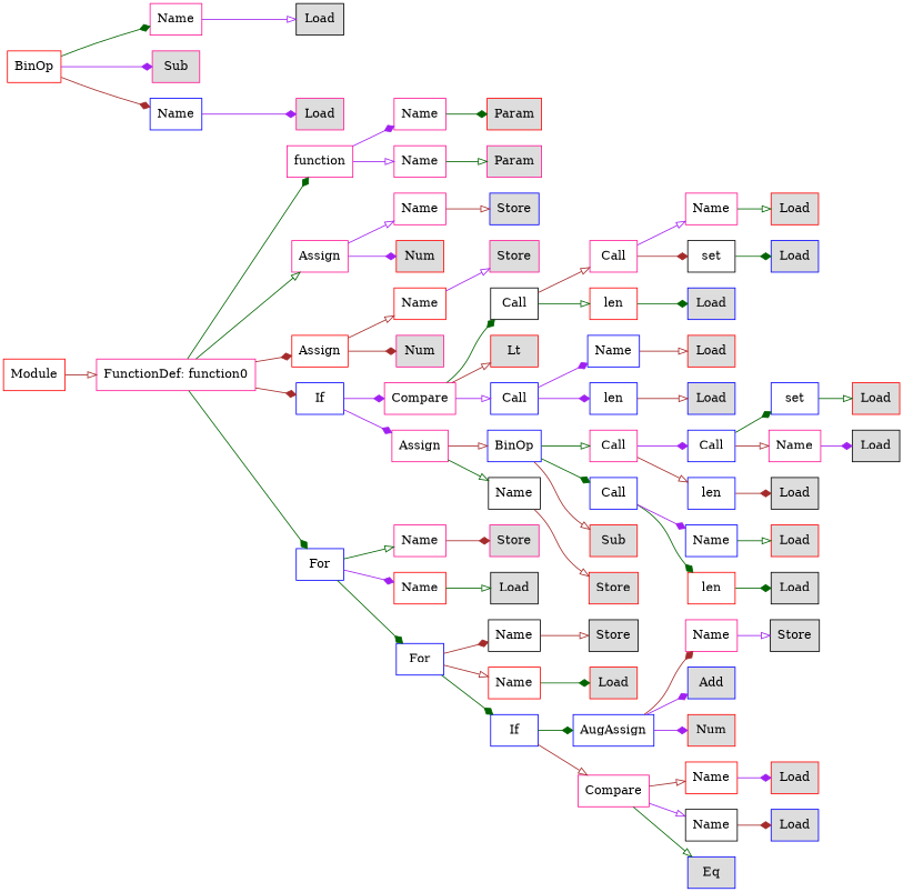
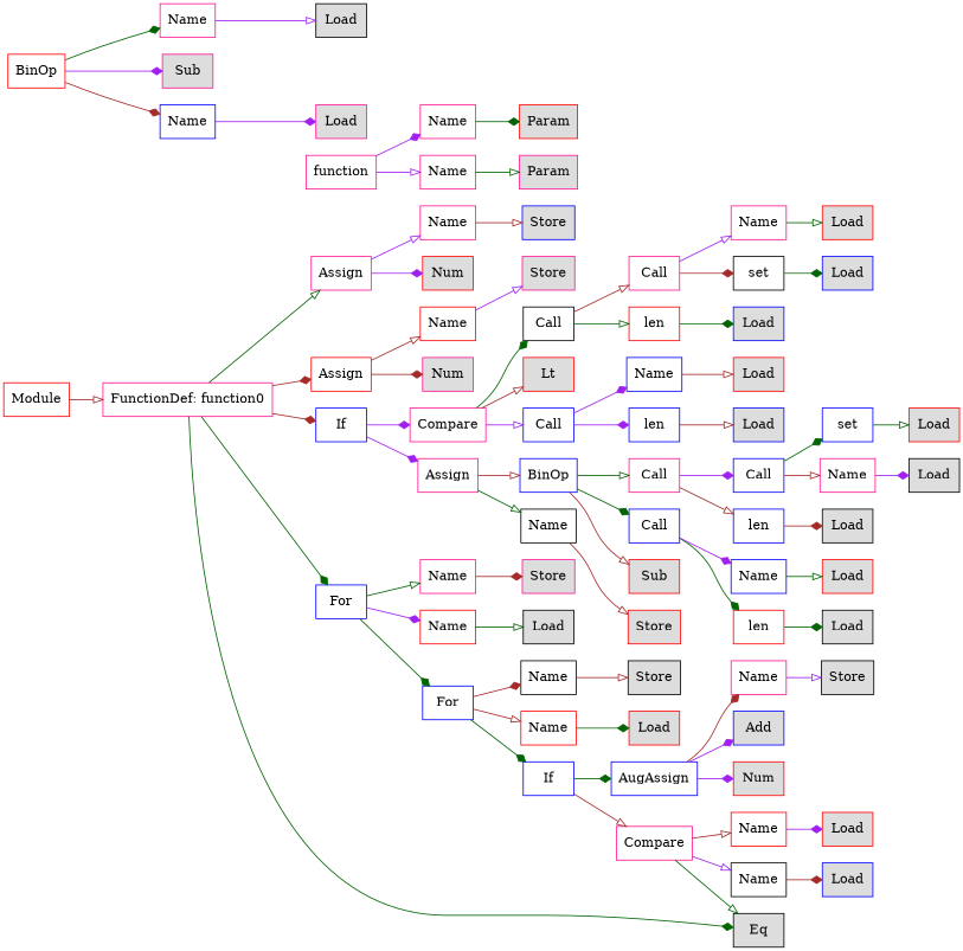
  digraph {
    rankdir=LR
    node [color=deeppink shape=rect]
    edge [arrowhead=diamond color=brown]
    n1 [color=red label=Module]
    n2 [label="FunctionDef: function0"]
    n3 [label=function]
    n4 [label=Assign]
    n5 [color=red label=Assign]
    n6 [color=blue label=If]
    n7 [color=blue label=For]
    n8 [label=Name]
    n9 [label=Name]
    n10 [label=Name]
    n11 [color=red fillcolor="#dddddd" label=Num style=filled]
    n12 [color=red label=Name]
    n13 [fillcolor="#dddddd" label=Num style=filled]
    n14 [label=Compare]
    n15 [label=Assign]
    n16 [label=Name]
    n17 [color=red label=Name]
    n18 [color=blue label=For]
    n19 [color=red fillcolor="#dddddd" label=Param style=filled]
    n20 [fillcolor="#dddddd" label=Param style=filled]
    n21 [color=blue fillcolor="#dddddd" label=Store style=filled]
    n22 [fillcolor="#dddddd" label=Store style=filled]
    n23 [color=black label=Call]
    n24 [color=red fillcolor="#dddddd" label=Lt style=filled]
    n25 [color=blue label=Call]
    n26 [color=black label=Name]
    n27 [color=blue label=BinOp]
    n28 [fillcolor="#dddddd" label=Store style=filled]
    n29 [color=black fillcolor="#dddddd" label=Load style=filled]
    n30 [color=black label=Name]
    n31 [color=red label=Name]
    n32 [color=blue label=If]
    n33 [color=red label=BinOp]
    n34 [label=Name]
    n35 [fillcolor="#dddddd" label=Sub style=filled]
    n36 [color=blue label=Name]
    n37 [color=red label=len]
    n38 [label=Call]
    n39 [color=blue label=len]
    n40 [color=blue label=Name]
    n41 [color=red fillcolor="#dddddd" label=Store style=filled]
    n42 [color=blue label=Call]
    n43 [color=red fillcolor="#dddddd" label=Sub style=filled]
    n44 [label=Call]
    n45 [color=black fillcolor="#dddddd" label=Store style=filled]
    n46 [color=red fillcolor="#dddddd" label=Load style=filled]
    n47 [label=Compare]
    n48 [color=blue label=AugAssign]
    n49 [color=black fillcolor="#dddddd" label=Load style=filled]
    n50 [fillcolor="#dddddd" label=Load style=filled]
    n51 [color=blue fillcolor="#dddddd" label=Load style=filled]
    n52 [color=black label=set]
    n53 [label=Name]
    n54 [color=blue fillcolor="#dddddd" label=Load style=filled]
    n55 [color=red fillcolor="#dddddd" label=Load style=filled]
    n56 [color=red label=len]
    n57 [color=blue label=Name]
    n58 [color=blue label=len]
    n59 [color=blue label=Call]
    n60 [color=red label=Name]
-   n61 [color=blue fillcolor="#dddddd" label=Eq style=filled]
+   n61 [color=black fillcolor="#dddddd" label=Eq style=filled]
    n62 [color=black label=Name]
    n63 [label=Name]
    n64 [color=blue fillcolor="#dddddd" label=Add style=filled]
    n65 [color=red fillcolor="#dddddd" label=Num style=filled]
    n66 [color=blue fillcolor="#dddddd" label=Load style=filled]
    n67 [color=red fillcolor="#dddddd" label=Load style=filled]
    n68 [color=black fillcolor="#dddddd" label=Load style=filled]
    n69 [color=red fillcolor="#dddddd" label=Load style=filled]
    n70 [color=black fillcolor="#dddddd" label=Load style=filled]
    n71 [color=blue label=set]
    n72 [label=Name]
    n73 [color=red fillcolor="#dddddd" label=Load style=filled]
    n74 [color=blue fillcolor="#dddddd" label=Load style=filled]
    n75 [color=black fillcolor="#dddddd" label=Store style=filled]
    n76 [color=red fillcolor="#dddddd" label=Load style=filled]
    n77 [color=black fillcolor="#dddddd" label=Load style=filled]
    n1 -> n2 [arrowhead=onormal]
-   n2 -> n3 [color=darkgreen]
+   n2 -> n61 [color=darkgreen]
    n2 -> n4 [arrowhead=onormal color=darkgreen]
    n2 -> n5
    n2 -> n6
    n2 -> n7 [color=darkgreen]
    n3 -> n8 [color=purple]
    n3 -> n9 [arrowhead=onormal color=purple]
    n4 -> n10 [arrowhead=onormal color=purple]
    n4 -> n11 [color=purple]
    n5 -> n12 [arrowhead=onormal]
    n5 -> n13
    n6 -> n14 [color=purple]
    n6 -> n15 [color=purple]
    n7 -> n16 [arrowhead=onormal color=darkgreen]
    n7 -> n17 [color=purple]
    n7 -> n18 [color=darkgreen]
    n8 -> n19 [color=darkgreen]
    n9 -> n20 [arrowhead=onormal color=darkgreen]
    n10 -> n21 [arrowhead=onormal]
    n12 -> n22 [arrowhead=onormal color=purple]
    n14 -> n23 [color=darkgreen]
    n14 -> n24 [arrowhead=onormal]
    n14 -> n25 [arrowhead=onormal color=purple]
    n15 -> n26 [arrowhead=onormal color=darkgreen]
    n15 -> n27 [arrowhead=onormal]
    n16 -> n28
    n17 -> n29 [arrowhead=onormal color=darkgreen]
    n18 -> n30
    n18 -> n31 [arrowhead=onormal]
    n18 -> n32 [color=darkgreen]
    n23 -> n37 [arrowhead=onormal color=darkgreen]
    n23 -> n38 [arrowhead=onormal]
    n25 -> n39 [color=purple]
    n25 -> n40 [color=purple]
    n26 -> n41 [arrowhead=onormal]
    n27 -> n42 [color=darkgreen]
    n27 -> n43 [arrowhead=onormal]
    n27 -> n44 [arrowhead=onormal color=darkgreen]
    n30 -> n45 [arrowhead=onormal]
    n31 -> n46 [color=darkgreen]
    n32 -> n47 [arrowhead=onormal]
    n32 -> n48 [color=darkgreen]
    n33 -> n34 [color=darkgreen]
    n33 -> n35 [color=purple]
    n33 -> n36
    n34 -> n49 [arrowhead=onormal color=purple]
    n36 -> n50 [color=purple]
    n37 -> n51 [color=darkgreen]
    n38 -> n52
    n38 -> n53 [arrowhead=onormal color=purple]
    n39 -> n54 [arrowhead=onormal]
    n40 -> n55 [arrowhead=onormal]
    n42 -> n56 [color=darkgreen]
    n42 -> n57 [color=purple]
    n44 -> n58 [arrowhead=onormal]
    n44 -> n59 [color=purple]
    n47 -> n60 [arrowhead=onormal]
    n47 -> n61 [arrowhead=onormal color=darkgreen]
    n47 -> n62 [arrowhead=onormal color=purple]
    n48 -> n63
    n48 -> n64 [color=purple]
    n48 -> n65 [color=purple]
    n52 -> n66 [color=darkgreen]
    n53 -> n67 [arrowhead=onormal color=darkgreen]
    n56 -> n68 [color=darkgreen]
    n57 -> n69 [arrowhead=onormal color=darkgreen]
    n58 -> n70
    n59 -> n71 [color=darkgreen]
    n59 -> n72 [arrowhead=onormal]
    n60 -> n73 [color=purple]
    n62 -> n74
    n63 -> n75 [arrowhead=onormal color=purple]
    n71 -> n76 [arrowhead=onormal color=darkgreen]
    n72 -> n77 [color=purple]
  }
